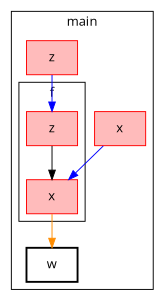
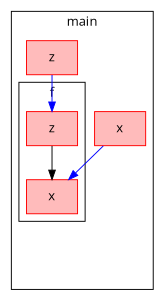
  digraph {
    fontname="Open Sans"
    node [color="#FF0000" fillcolor="#FFBBBB" shape=box style=filled fontname="Open Sans"]
    edge [color=blue fontname="Open Sans"]
    n1 [label=<x>]
    n2 [label=<z>]
-   n3 [label=<w> style=bold color="" fillcolor=""]
    n4 [label=<x>]
    n5 [label=<z>]
    subgraph cluster_1 {
      label=main
-     n3
      n4
      n5
      subgraph cluster_2 {
        label=f
        n1
        n2
      }
    }
-   n1 -> n3 [color=darkorange]
    n2 -> n1 [color=black]
    n4 -> n1
    n5 -> n2
  }
